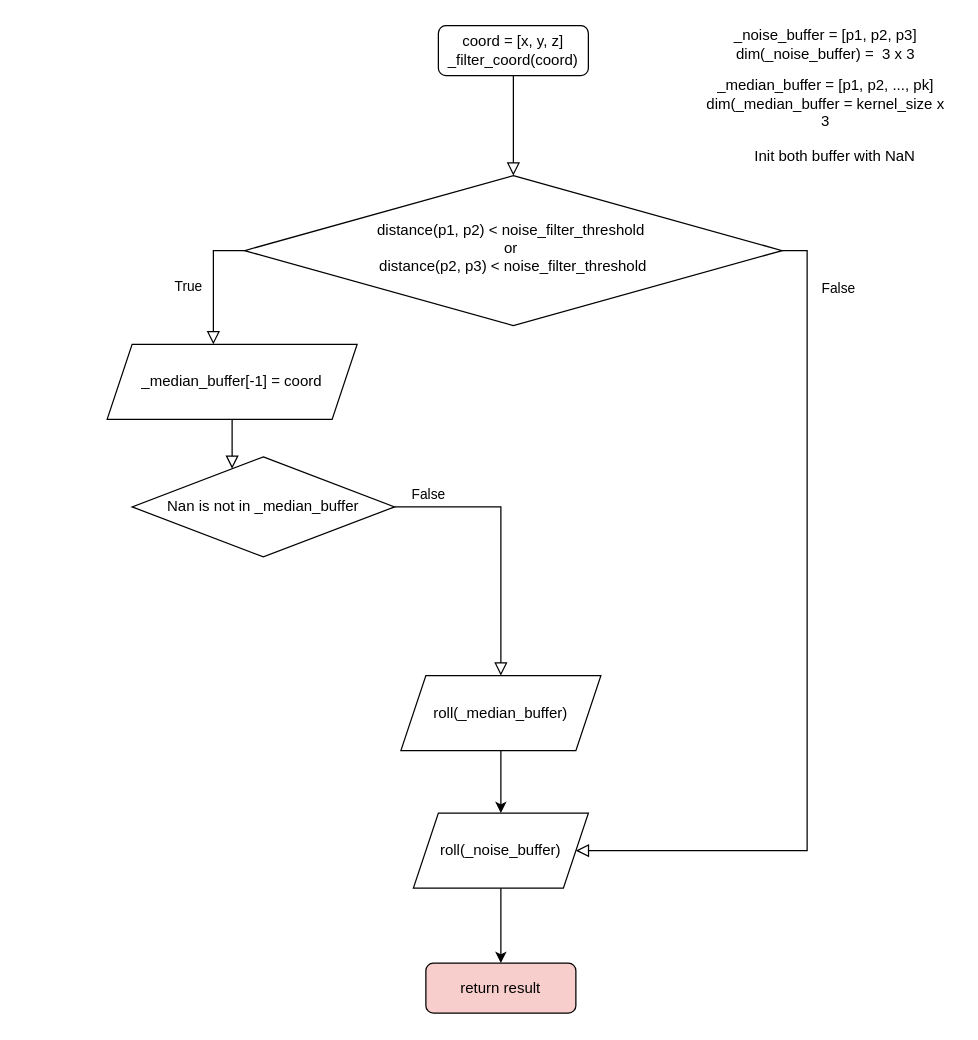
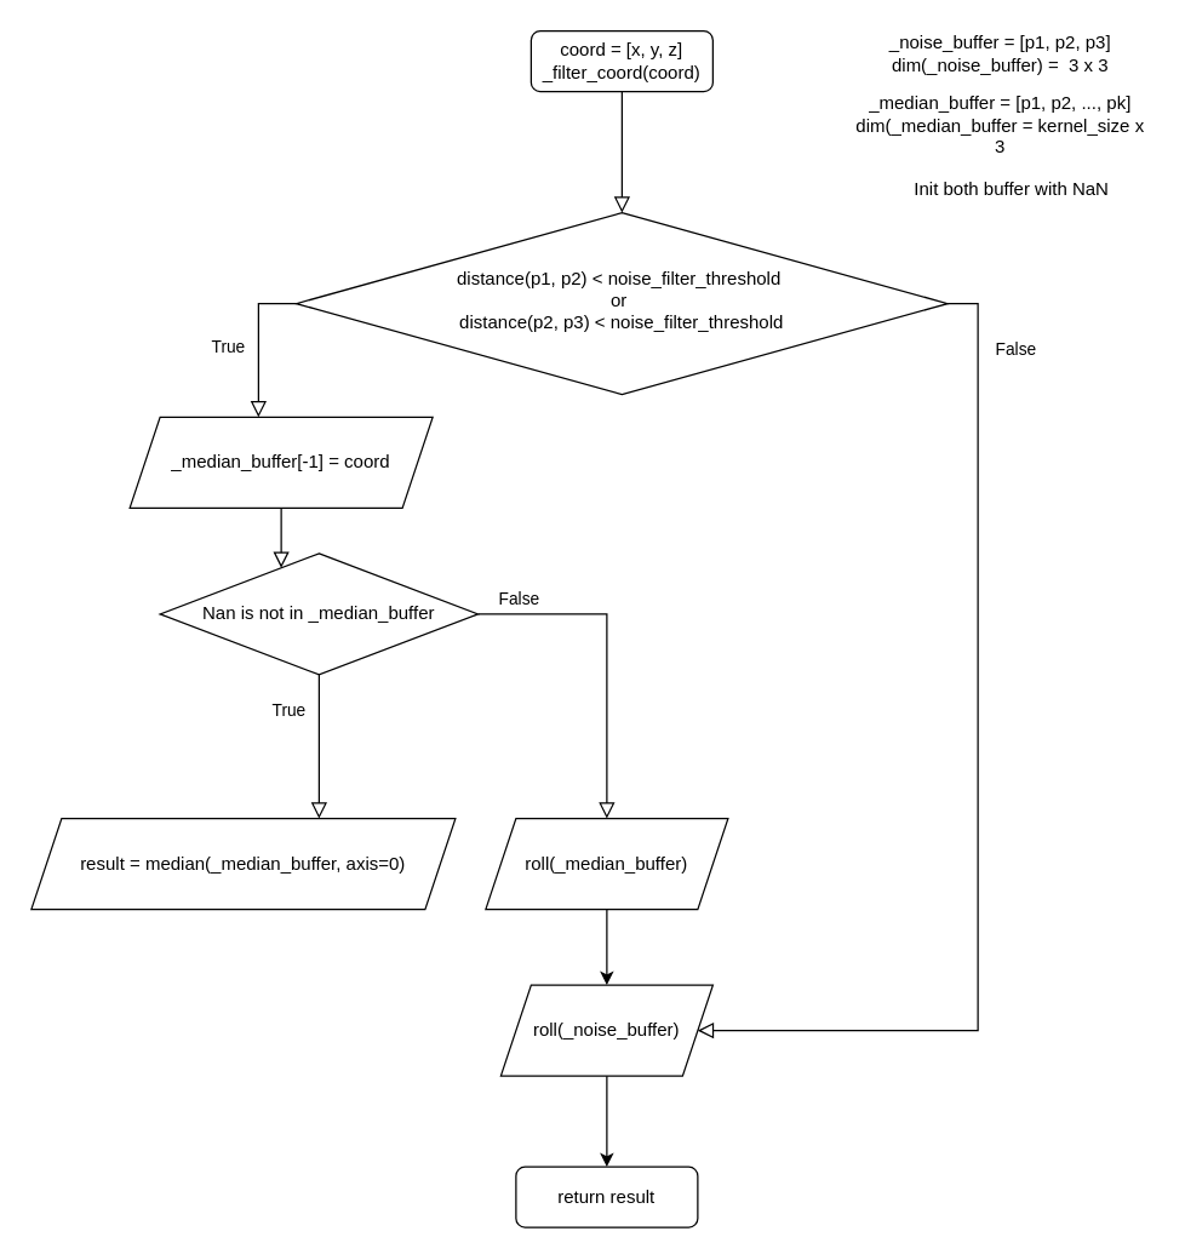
  <mxCell id="0" />
  <mxCell id="1" parent="0" />
  <mxCell id="2" value="" style="rounded=0;html=1;jettySize=auto;orthogonalLoop=1;fontSize=11;endArrow=block;endFill=0;endSize=8;strokeWidth=1;shadow=0;labelBackgroundColor=none;edgeStyle=orthogonalEdgeStyle;" parent="1" source="3" target="5" edge="1"><mxGeometry relative="1" as="geometry" /></mxCell>
  <mxCell id="3" value="&lt;div&gt;coord = [x, y, z]&lt;br&gt;&lt;/div&gt;&lt;div&gt;_filter_coord(coord)&lt;/div&gt;" style="rounded=1;whiteSpace=wrap;html=1;fontSize=12;glass=0;strokeWidth=1;shadow=0;" parent="1" vertex="1"><mxGeometry x="350" y="20" width="120" height="40" as="geometry" /></mxCell>
  <mxCell id="4" value="False" style="edgeStyle=orthogonalEdgeStyle;rounded=0;html=1;jettySize=auto;orthogonalLoop=1;fontSize=11;endArrow=block;endFill=0;endSize=8;strokeWidth=1;shadow=0;labelBackgroundColor=none;entryX=1;entryY=0.5;entryDx=0;entryDy=0;" parent="1" source="5" target="9" edge="1"><mxGeometry x="-0.854" y="25" relative="1" as="geometry"><mxPoint as="offset" /><mxPoint x="760" y="350" as="targetPoint" /><Array as="points"><mxPoint x="645" y="200" /><mxPoint x="645" y="680" /></Array></mxGeometry></mxCell>
  <mxCell id="5" value="&lt;div&gt;distance(p1, p2) &amp;lt; noise_filter_threshold&amp;nbsp;&lt;/div&gt;&lt;div&gt;or&amp;nbsp;&lt;/div&gt;&lt;div&gt;distance(p2, p3) &amp;lt; noise_filter_threshold&lt;br&gt;&lt;/div&gt;" style="rhombus;whiteSpace=wrap;html=1;shadow=0;fontFamily=Helvetica;fontSize=12;align=center;strokeWidth=1;spacing=6;spacingTop=-4;" parent="1" vertex="1"><mxGeometry x="195" y="140" width="430" height="120" as="geometry" /></mxCell>
- <mxCell id="6" value="return result" style="rounded=1;whiteSpace=wrap;html=1;fontSize=12;glass=0;strokeWidth=1;shadow=0;fillColor=#f8cecc;" parent="1" vertex="1"><mxGeometry x="340" y="770" width="120" height="40" as="geometry" /></mxCell>
+ <mxCell id="6" value="return result" style="rounded=1;whiteSpace=wrap;html=1;fontSize=12;glass=0;strokeWidth=1;shadow=0;" parent="1" vertex="1"><mxGeometry x="340" y="770" width="120" height="40" as="geometry" /></mxCell>
  <mxCell id="7" value="&lt;div&gt;_noise_buffer = [p1, p2, p3]&lt;br&gt;&lt;/div&gt;&lt;div&gt;dim(_noise_buffer) =&amp;nbsp; 3 x 3&lt;/div&gt;" style="text;html=1;align=center;verticalAlign=middle;whiteSpace=wrap;rounded=0;" vertex="1" parent="1"><mxGeometry x="585" y="20" width="150" height="30" as="geometry" /></mxCell>
  <mxCell id="8" value="&lt;br&gt;&lt;div&gt;_median_buffer = [p1, p2, ..., pk]&lt;br&gt;&lt;/div&gt;&lt;div&gt;dim(_median_buffer = kernel_size x 3&lt;/div&gt;" style="text;html=1;align=center;verticalAlign=middle;whiteSpace=wrap;rounded=0;" vertex="1" parent="1"><mxGeometry x="560" y="60" width="200" height="30" as="geometry" /></mxCell>
  <mxCell id="9" value="roll(_noise_buffer)" style="shape=parallelogram;perimeter=parallelogramPerimeter;whiteSpace=wrap;html=1;fixedSize=1;" vertex="1" parent="1"><mxGeometry x="330" y="650" width="140" height="60" as="geometry" /></mxCell>
  <mxCell id="10" value="True" style="edgeStyle=orthogonalEdgeStyle;rounded=0;html=1;jettySize=auto;orthogonalLoop=1;fontSize=11;endArrow=block;endFill=0;endSize=8;strokeWidth=1;shadow=0;labelBackgroundColor=none;" edge="1" parent="1" source="5" target="11"><mxGeometry x="0.07" y="-20" relative="1" as="geometry"><mxPoint as="offset" /><mxPoint x="207.5" y="200" as="sourcePoint" /><mxPoint x="182.5" y="495" as="targetPoint" /><Array as="points"><mxPoint x="170" y="200" /></Array></mxGeometry></mxCell>
  <mxCell id="11" value="_median_buffer[-1] = coord" style="shape=parallelogram;perimeter=parallelogramPerimeter;whiteSpace=wrap;html=1;fixedSize=1;" vertex="1" parent="1"><mxGeometry x="85" y="275" width="200" height="60" as="geometry" /></mxCell>
  <mxCell id="12" value="Nan is not in _median_buffer" style="rhombus;whiteSpace=wrap;html=1;" vertex="1" parent="1"><mxGeometry x="105" y="365" width="210" height="80" as="geometry" /></mxCell>
  <mxCell id="13" value="" style="edgeStyle=orthogonalEdgeStyle;rounded=0;html=1;jettySize=auto;orthogonalLoop=1;fontSize=11;endArrow=block;endFill=0;endSize=8;strokeWidth=1;shadow=0;labelBackgroundColor=none;" edge="1" parent="1" source="11" target="12"><mxGeometry x="0.07" y="-20" relative="1" as="geometry"><mxPoint as="offset" /><mxPoint x="-25" y="270" as="sourcePoint" /><mxPoint x="-50" y="340" as="targetPoint" /><Array as="points"><mxPoint x="170" y="390" /><mxPoint x="170" y="390" /></Array></mxGeometry></mxCell>
  <mxCell id="14" value="False" style="edgeStyle=orthogonalEdgeStyle;rounded=0;html=1;jettySize=auto;orthogonalLoop=1;fontSize=11;endArrow=block;endFill=0;endSize=8;strokeWidth=1;shadow=0;labelBackgroundColor=none;" edge="1" parent="1" source="12" target="15"><mxGeometry x="-0.756" y="10" relative="1" as="geometry"><mxPoint as="offset" /><mxPoint x="-55" y="515" as="sourcePoint" /><mxPoint x="200" y="490" as="targetPoint" /><Array as="points" /></mxGeometry></mxCell>
  <mxCell id="15" value="roll(_median_buffer)" style="shape=parallelogram;perimeter=parallelogramPerimeter;whiteSpace=wrap;html=1;fixedSize=1;" vertex="1" parent="1"><mxGeometry x="320" y="540" width="160" height="60" as="geometry" /></mxCell>
  <mxCell id="16" value="" style="endArrow=classic;html=1;rounded=0;" edge="1" parent="1" source="15" target="9"><mxGeometry width="50" height="50" relative="1" as="geometry"><mxPoint x="180" y="480" as="sourcePoint" /><mxPoint x="230" y="430" as="targetPoint" /></mxGeometry></mxCell>
+ <mxCell id="17" value="True" style="edgeStyle=orthogonalEdgeStyle;rounded=0;html=1;jettySize=auto;orthogonalLoop=1;fontSize=11;endArrow=block;endFill=0;endSize=8;strokeWidth=1;shadow=0;labelBackgroundColor=none;" edge="1" parent="1" source="12" target="18"><mxGeometry x="-0.5" y="-20" relative="1" as="geometry"><mxPoint as="offset" /><mxPoint x="-180" y="489.996" as="sourcePoint" /><mxPoint x="-130" y="585.71" as="targetPoint" /><Array as="points"><mxPoint x="25" y="540" /><mxPoint x="25" y="540" /></Array></mxGeometry></mxCell>
+ <mxCell id="18" value="result = median(_median_buffer, axis=0)" style="shape=parallelogram;perimeter=parallelogramPerimeter;whiteSpace=wrap;html=1;fixedSize=1;" vertex="1" parent="1"><mxGeometry x="20" y="540" width="280" height="60" as="geometry" /></mxCell>
  <mxCell id="19" value="Init both buffer with NaN" style="text;html=1;align=center;verticalAlign=middle;whiteSpace=wrap;rounded=0;" vertex="1" parent="1"><mxGeometry x="585" y="110" width="165" height="30" as="geometry" /></mxCell>
  <mxCell id="20" value="" style="endArrow=classic;html=1;rounded=0;" edge="1" parent="1" source="9" target="6"><mxGeometry width="50" height="50" relative="1" as="geometry"><mxPoint x="150" y="600" as="sourcePoint" /><mxPoint x="200" y="550" as="targetPoint" /></mxGeometry></mxCell>
